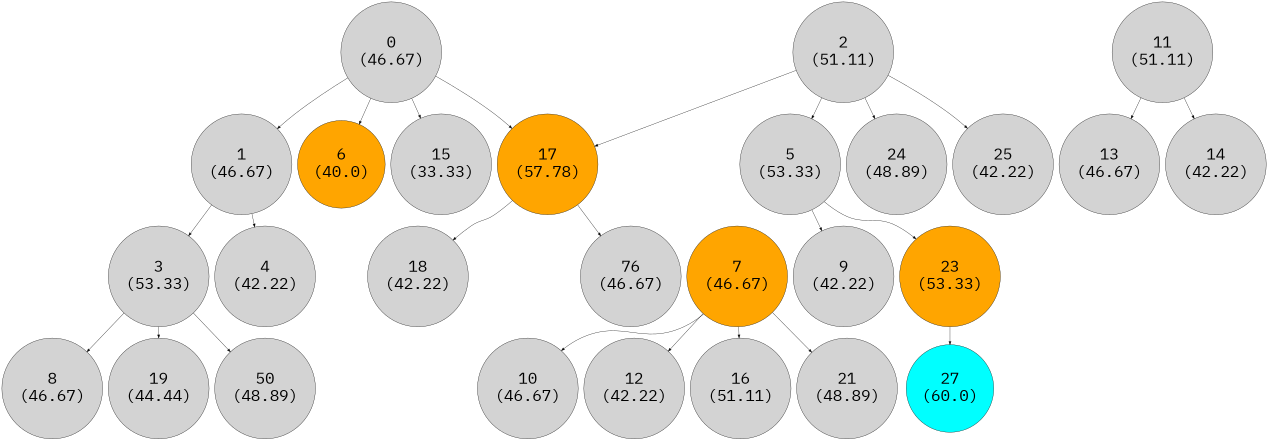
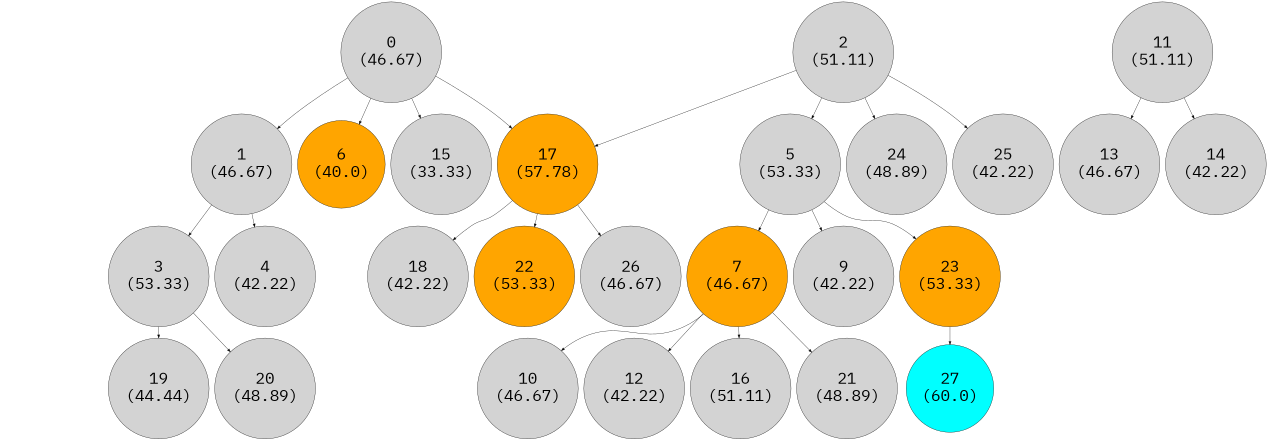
  digraph {
    fontname="IBM Plex Mono"
    node [fontname="IBM Plex Mono" fontsize=50 shape=circle style=filled]
    edge [fontname="IBM Plex Mono"]
    n1 [label="0\n(46.67)"]
    n2 [label="1\n(46.67)"]
    n3 [fillcolor=orange fontcolor=black label="6\n(40.0)"]
    n4 [label="15\n(33.33)"]
    n5 [fillcolor=orange fontcolor=black label="17\n(57.78)"]
    n6 [label="3\n(53.33)"]
    n7 [label="4\n(42.22)"]
    n8 [label="2\n(51.11)"]
    n9 [label="5\n(53.33)"]
    n10 [label="24\n(48.89)"]
    n11 [label="25\n(42.22)"]
-   n12 [label="8\n(46.67)"]
    n13 [label="19\n(44.44)"]
-   n14 [label="50\n(48.89)"]
+   n14 [label="20\n(48.89)"]
    n15 [label="11\n(51.11)"]
    n16 [label="13\n(46.67)"]
    n17 [label="14\n(42.22)"]
    n18 [fillcolor=orange fontcolor=black label="7\n(46.67)"]
    n19 [label="9\n(42.22)"]
    n20 [fillcolor=orange fontcolor=black label="23\n(53.33)"]
    n21 [label="18\n(42.22)"]
-   n23 [label="76\n(46.67)"]
+   n22 [fillcolor=orange fontcolor=black label="22\n(53.33)"]
+   n23 [label="26\n(46.67)"]
    n24 [label="10\n(46.67)"]
    n25 [label="12\n(42.22)"]
    n26 [label="16\n(51.11)"]
    n27 [label="21\n(48.89)"]
    n28 [fillcolor=cyan fontcolor=black label="27\n(60.0)"]
    n1 -> n2
    n1 -> n3
    n1 -> n4
    n1 -> n5
    n2 -> n6
    n2 -> n7
    n5 -> n21
+   n5 -> n22
    n5 -> n23
-   n6 -> n12
    n6 -> n13
    n6 -> n14
    n8 -> n5
    n8 -> n9
    n8 -> n10
    n8 -> n11
+   n9 -> n18
    n9 -> n19
    n9 -> n20
    n15 -> n16
    n15 -> n17
    n18 -> n24
    n18 -> n25
    n18 -> n26
    n18 -> n27
    n20 -> n28
  }
